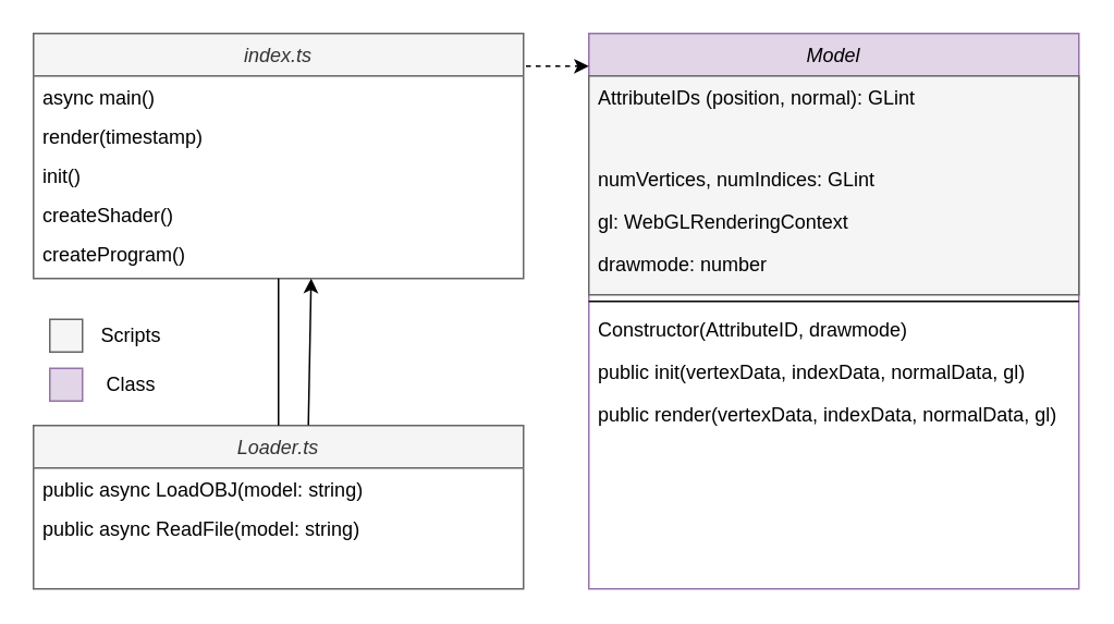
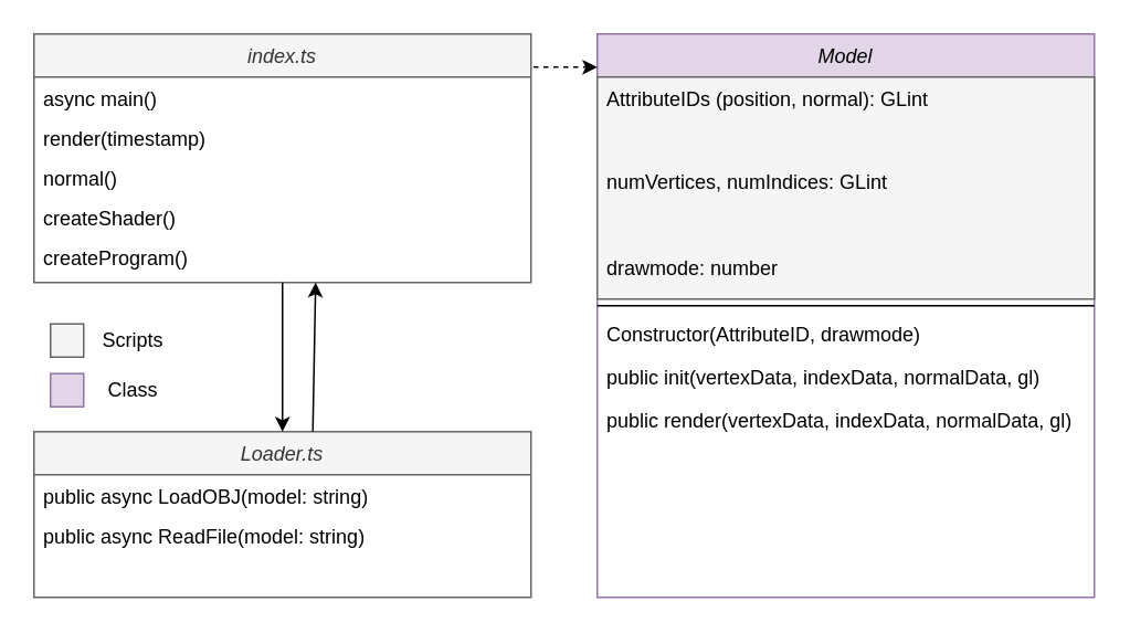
  <mxCell id="0" />
  <mxCell id="1" parent="0" />
  <mxCell id="2" value="Model" style="swimlane;fontStyle=2;align=center;verticalAlign=top;childLayout=stackLayout;horizontal=1;startSize=26;horizontalStack=0;resizeParent=1;resizeLast=0;collapsible=1;marginBottom=0;rounded=0;shadow=0;strokeWidth=1;fillColor=#e1d5e7;strokeColor=#9673a6;" parent="1" vertex="1"><mxGeometry x="360" y="20" width="300" height="340" as="geometry"><mxRectangle x="230" y="140" width="160" height="26" as="alternateBounds" /></mxGeometry></mxCell>
  <mxCell id="3" value="" style="group" vertex="1" connectable="0" parent="2"><mxGeometry y="26" width="300" height="142" as="geometry" /></mxCell>
  <mxCell id="4" value="" style="rounded=0;whiteSpace=wrap;html=1;fillColor=#f5f5f5;strokeColor=#666666;fontColor=#333333;" vertex="1" parent="3"><mxGeometry width="300" height="134" as="geometry" /></mxCell>
  <mxCell id="5" value="AttributeIDs (position, normal): GLint&#10;" style="text;align=left;verticalAlign=top;spacingLeft=4;spacingRight=4;overflow=hidden;rotatable=0;points=[[0,0.5],[1,0.5]];portConstraint=eastwest;" parent="3" vertex="1"><mxGeometry width="300" height="24" as="geometry" /></mxCell>
  <mxCell id="6" value="numVertices, numIndices: GLint" style="text;align=left;verticalAlign=top;spacingLeft=4;spacingRight=4;overflow=hidden;rotatable=0;points=[[0,0.5],[1,0.5]];portConstraint=eastwest;rounded=0;shadow=0;html=0;" parent="3" vertex="1"><mxGeometry y="50" width="300" height="26" as="geometry" /></mxCell>
- <mxCell id="7" value="gl: WebGLRenderingContext" style="text;align=left;verticalAlign=top;spacingLeft=4;spacingRight=4;overflow=hidden;rotatable=0;points=[[0,0.5],[1,0.5]];portConstraint=eastwest;rounded=0;shadow=0;html=0;" vertex="1" parent="3"><mxGeometry y="76" width="300" height="26" as="geometry" /></mxCell>
  <mxCell id="8" value="drawmode: number" style="text;align=left;verticalAlign=top;spacingLeft=4;spacingRight=4;overflow=hidden;rotatable=0;points=[[0,0.5],[1,0.5]];portConstraint=eastwest;rounded=0;shadow=0;html=0;" vertex="1" parent="3"><mxGeometry y="102" width="300" height="26" as="geometry" /></mxCell>
  <mxCell id="9" value="" style="line;html=1;strokeWidth=1;align=left;verticalAlign=middle;spacingTop=-1;spacingLeft=3;spacingRight=3;rotatable=1;labelPosition=right;points=[];portConstraint=eastwest;movable=1;resizable=1;deletable=1;editable=1;connectable=1;" parent="3" vertex="1"><mxGeometry y="134" width="300" height="8" as="geometry" /></mxCell>
  <mxCell id="10" value="Constructor(AttributeID, drawmode)" style="text;align=left;verticalAlign=top;spacingLeft=4;spacingRight=4;overflow=hidden;rotatable=0;points=[[0,0.5],[1,0.5]];portConstraint=eastwest;rounded=0;shadow=0;html=0;" vertex="1" parent="2"><mxGeometry y="168" width="300" height="26" as="geometry" /></mxCell>
  <mxCell id="11" value="public init(vertexData, indexData, normalData, gl)" style="text;align=left;verticalAlign=top;spacingLeft=4;spacingRight=4;overflow=hidden;rotatable=0;points=[[0,0.5],[1,0.5]];portConstraint=eastwest;rounded=0;shadow=0;html=0;" vertex="1" parent="2"><mxGeometry y="194" width="300" height="26" as="geometry" /></mxCell>
  <mxCell id="12" value="public render(vertexData, indexData, normalData, gl)" style="text;align=left;verticalAlign=top;spacingLeft=4;spacingRight=4;overflow=hidden;rotatable=0;points=[[0,0.5],[1,0.5]];portConstraint=eastwest;rounded=0;shadow=0;html=0;" vertex="1" parent="2"><mxGeometry y="220" width="300" height="26" as="geometry" /></mxCell>
  <mxCell id="13" value="index.ts" style="swimlane;fontStyle=2;align=center;verticalAlign=top;childLayout=stackLayout;horizontal=1;startSize=26;horizontalStack=0;resizeParent=1;resizeLast=0;collapsible=1;marginBottom=0;rounded=0;shadow=0;strokeWidth=1;fillColor=#f5f5f5;strokeColor=#666666;fontColor=#333333;" vertex="1" parent="1"><mxGeometry x="20" y="20" width="300" height="150" as="geometry"><mxRectangle x="230" y="140" width="160" height="26" as="alternateBounds" /></mxGeometry></mxCell>
  <mxCell id="14" value="async main()&#10;" style="text;align=left;verticalAlign=top;spacingLeft=4;spacingRight=4;overflow=hidden;rotatable=0;points=[[0,0.5],[1,0.5]];portConstraint=eastwest;" vertex="1" parent="13"><mxGeometry y="26" width="300" height="24" as="geometry" /></mxCell>
  <mxCell id="15" value="render(timestamp)" style="text;align=left;verticalAlign=top;spacingLeft=4;spacingRight=4;overflow=hidden;rotatable=0;points=[[0,0.5],[1,0.5]];portConstraint=eastwest;" vertex="1" parent="13"><mxGeometry y="50" width="300" height="24" as="geometry" /></mxCell>
- <mxCell id="16" value="init()" style="text;align=left;verticalAlign=top;spacingLeft=4;spacingRight=4;overflow=hidden;rotatable=0;points=[[0,0.5],[1,0.5]];portConstraint=eastwest;" vertex="1" parent="13"><mxGeometry y="74" width="300" height="24" as="geometry" /></mxCell>
+ <mxCell id="16" value="normal()" style="text;align=left;verticalAlign=top;spacingLeft=4;spacingRight=4;overflow=hidden;rotatable=0;points=[[0,0.5],[1,0.5]];portConstraint=eastwest;" vertex="1" parent="13"><mxGeometry y="74" width="300" height="24" as="geometry" /></mxCell>
  <mxCell id="17" value="createShader()" style="text;align=left;verticalAlign=top;spacingLeft=4;spacingRight=4;overflow=hidden;rotatable=0;points=[[0,0.5],[1,0.5]];portConstraint=eastwest;" vertex="1" parent="13"><mxGeometry y="98" width="300" height="24" as="geometry" /></mxCell>
  <mxCell id="18" value="createProgram()" style="text;align=left;verticalAlign=top;spacingLeft=4;spacingRight=4;overflow=hidden;rotatable=0;points=[[0,0.5],[1,0.5]];portConstraint=eastwest;" vertex="1" parent="13"><mxGeometry y="122" width="300" height="24" as="geometry" /></mxCell>
  <mxCell id="19" value="Loader.ts" style="swimlane;fontStyle=2;align=center;verticalAlign=top;childLayout=stackLayout;horizontal=1;startSize=26;horizontalStack=0;resizeParent=1;resizeLast=0;collapsible=1;marginBottom=0;rounded=0;shadow=0;strokeWidth=1;fillColor=#f5f5f5;strokeColor=#666666;fontColor=#333333;" vertex="1" parent="1"><mxGeometry x="20" y="260" width="300" height="100" as="geometry"><mxRectangle x="230" y="140" width="160" height="26" as="alternateBounds" /></mxGeometry></mxCell>
  <mxCell id="20" value="public async LoadOBJ(model: string)" style="text;align=left;verticalAlign=top;spacingLeft=4;spacingRight=4;overflow=hidden;rotatable=0;points=[[0,0.5],[1,0.5]];portConstraint=eastwest;" vertex="1" parent="19"><mxGeometry y="26" width="300" height="24" as="geometry" /></mxCell>
  <mxCell id="21" value="public async ReadFile(model: string)" style="text;align=left;verticalAlign=top;spacingLeft=4;spacingRight=4;overflow=hidden;rotatable=0;points=[[0,0.5],[1,0.5]];portConstraint=eastwest;" vertex="1" parent="19"><mxGeometry y="50" width="300" height="24" as="geometry" /></mxCell>
- <mxCell id="22" value="" style="endArrow=none;html=1;rounded=0;exitX=0.5;exitY=1;exitDx=0;exitDy=0;" edge="1" parent="1" source="13" target="19"><mxGeometry width="50" height="50" relative="1" as="geometry"><mxPoint x="-50" y="230" as="sourcePoint" /><mxPoint x="0" y="180" as="targetPoint" /></mxGeometry></mxCell>
+ <mxCell id="22" value="" style="endArrow=classic;html=1;rounded=0;exitX=0.5;exitY=1;exitDx=0;exitDy=0;" edge="1" parent="1" source="13" target="19"><mxGeometry width="50" height="50" relative="1" as="geometry"><mxPoint x="-50" y="230" as="sourcePoint" /><mxPoint x="0" y="180" as="targetPoint" /></mxGeometry></mxCell>
  <mxCell id="23" value="" style="endArrow=classic;html=1;rounded=0;exitX=0.561;exitY=-0.001;exitDx=0;exitDy=0;exitPerimeter=0;" edge="1" parent="1" source="19"><mxGeometry width="50" height="50" relative="1" as="geometry"><mxPoint x="230" y="250" as="sourcePoint" /><mxPoint x="190" y="170" as="targetPoint" /></mxGeometry></mxCell>
  <mxCell id="24" value="" style="endArrow=classic;html=1;rounded=0;exitX=1.005;exitY=0.133;exitDx=0;exitDy=0;exitPerimeter=0;entryX=0;entryY=0.059;entryDx=0;entryDy=0;entryPerimeter=0;dashed=1;" edge="1" parent="1" source="13" target="2"><mxGeometry width="50" height="50" relative="1" as="geometry"><mxPoint x="300" y="260" as="sourcePoint" /><mxPoint x="400" y="40" as="targetPoint" /></mxGeometry></mxCell>
  <mxCell id="25" value="" style="group" vertex="1" connectable="0" parent="1"><mxGeometry x="30" y="190" width="80" height="60" as="geometry" /></mxCell>
  <mxCell id="26" value="" style="rounded=0;whiteSpace=wrap;html=1;fillColor=#f5f5f5;fontColor=#333333;strokeColor=#666666;" vertex="1" parent="25"><mxGeometry y="5" width="20" height="20" as="geometry" /></mxCell>
  <mxCell id="27" value="Scripts" style="text;html=1;strokeColor=none;fillColor=none;align=center;verticalAlign=middle;whiteSpace=wrap;rounded=0;" vertex="1" parent="25"><mxGeometry x="20" width="60" height="30" as="geometry" /></mxCell>
  <mxCell id="28" value="" style="rounded=0;whiteSpace=wrap;html=1;fillColor=#e1d5e7;strokeColor=#9673a6;" vertex="1" parent="25"><mxGeometry y="35" width="20" height="20" as="geometry" /></mxCell>
  <mxCell id="29" value="Class" style="text;html=1;strokeColor=none;fillColor=none;align=center;verticalAlign=middle;whiteSpace=wrap;rounded=0;" vertex="1" parent="25"><mxGeometry x="20" y="30" width="60" height="30" as="geometry" /></mxCell>
